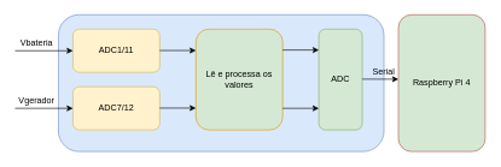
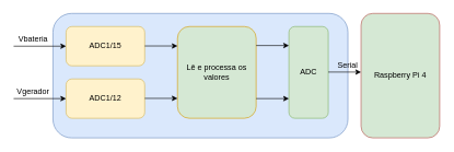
  <mxCell id="0" />
  <mxCell id="1" parent="0" />
  <mxCell id="2" value="" style="rounded=1;whiteSpace=wrap;html=1;fillColor=#dae8fc;strokeColor=#6c8ebf;" parent="1" vertex="1"><mxGeometry x="80" y="20" width="450" height="190" as="geometry" /></mxCell>
  <mxCell id="3" value="Raspberry Pi 4" style="rounded=1;whiteSpace=wrap;html=1;fillColor=#d5e8d4;strokeColor=#b85450;" parent="1" vertex="1"><mxGeometry x="550" y="20" width="120" height="190" as="geometry" /></mxCell>
  <mxCell id="4" value="" style="endArrow=classic;html=1;" parent="1" edge="1"><mxGeometry width="50" height="50" relative="1" as="geometry"><mxPoint x="20" y="70" as="sourcePoint" /><mxPoint x="100" y="70" as="targetPoint" /></mxGeometry></mxCell>
  <mxCell id="5" value="" style="endArrow=classic;html=1;" parent="1" edge="1"><mxGeometry width="50" height="50" relative="1" as="geometry"><mxPoint x="20" y="150" as="sourcePoint" /><mxPoint x="100" y="150" as="targetPoint" /></mxGeometry></mxCell>
  <mxCell id="6" value="Vbateria" style="text;html=1;strokeColor=none;fillColor=none;align=center;verticalAlign=middle;whiteSpace=wrap;rounded=0;" parent="1" vertex="1"><mxGeometry x="30" y="50" width="40" height="20" as="geometry" /></mxCell>
  <mxCell id="7" value="Vgerador" style="text;html=1;strokeColor=none;fillColor=none;align=center;verticalAlign=middle;whiteSpace=wrap;rounded=0;" parent="1" vertex="1"><mxGeometry x="30" y="130" width="40" height="20" as="geometry" /></mxCell>
- <mxCell id="8" value="ADC1/11" style="rounded=1;whiteSpace=wrap;html=1;fillColor=#fff2cc;strokeColor=#d6b656;" parent="1" vertex="1"><mxGeometry x="100" y="40" width="120" height="60" as="geometry" /></mxCell>
- <mxCell id="9" value="ADC7/12" style="rounded=1;whiteSpace=wrap;html=1;fillColor=#fff2cc;strokeColor=#d6b656;" parent="1" vertex="1"><mxGeometry x="100" y="120" width="120" height="60" as="geometry" /></mxCell>
+ <mxCell id="8" value="ADC1/15" style="rounded=1;whiteSpace=wrap;html=1;fillColor=#fff2cc;strokeColor=#d6b656;" parent="1" vertex="1"><mxGeometry x="100" y="40" width="120" height="60" as="geometry" /></mxCell>
+ <mxCell id="9" value="ADC1/12" style="rounded=1;whiteSpace=wrap;html=1;fillColor=#fff2cc;strokeColor=#d6b656;" parent="1" vertex="1"><mxGeometry x="100" y="120" width="120" height="60" as="geometry" /></mxCell>
  <mxCell id="10" value="Lê e processa os valores" style="rounded=1;whiteSpace=wrap;html=1;fillColor=#d5e8d4;strokeColor=#d79b00;" parent="1" vertex="1"><mxGeometry x="270" y="40" width="120" height="140" as="geometry" /></mxCell>
  <mxCell id="11" value="" style="endArrow=classic;html=1;" parent="1" edge="1"><mxGeometry width="50" height="50" relative="1" as="geometry"><mxPoint x="220" y="149.66" as="sourcePoint" /><mxPoint x="270" y="149.66" as="targetPoint" /></mxGeometry></mxCell>
  <mxCell id="12" value="" style="endArrow=classic;html=1;" parent="1" edge="1"><mxGeometry width="50" height="50" relative="1" as="geometry"><mxPoint x="220" y="69.66" as="sourcePoint" /><mxPoint x="270" y="69.66" as="targetPoint" /></mxGeometry></mxCell>
  <mxCell id="13" value="ADC" style="rounded=1;whiteSpace=wrap;html=1;fillColor=#d5e8d4;strokeColor=#82b366;" parent="1" vertex="1"><mxGeometry x="440" y="40" width="60" height="140" as="geometry" /></mxCell>
  <mxCell id="14" value="" style="endArrow=classic;html=1;" parent="1" edge="1"><mxGeometry width="50" height="50" relative="1" as="geometry"><mxPoint x="390" y="150" as="sourcePoint" /><mxPoint x="440" y="150" as="targetPoint" /></mxGeometry></mxCell>
  <mxCell id="15" value="" style="endArrow=classic;html=1;" parent="1" edge="1"><mxGeometry width="50" height="50" relative="1" as="geometry"><mxPoint x="390" y="69" as="sourcePoint" /><mxPoint x="440" y="69" as="targetPoint" /></mxGeometry></mxCell>
  <mxCell id="16" value="" style="endArrow=classic;html=1;" parent="1" edge="1"><mxGeometry width="50" height="50" relative="1" as="geometry"><mxPoint x="500" y="109.5" as="sourcePoint" /><mxPoint x="550" y="109.5" as="targetPoint" /></mxGeometry></mxCell>
  <mxCell id="17" value="Serial" style="text;html=1;strokeColor=none;fillColor=none;align=center;verticalAlign=middle;whiteSpace=wrap;rounded=0;" parent="1" vertex="1"><mxGeometry x="510" y="90" width="40" height="20" as="geometry" /></mxCell>
